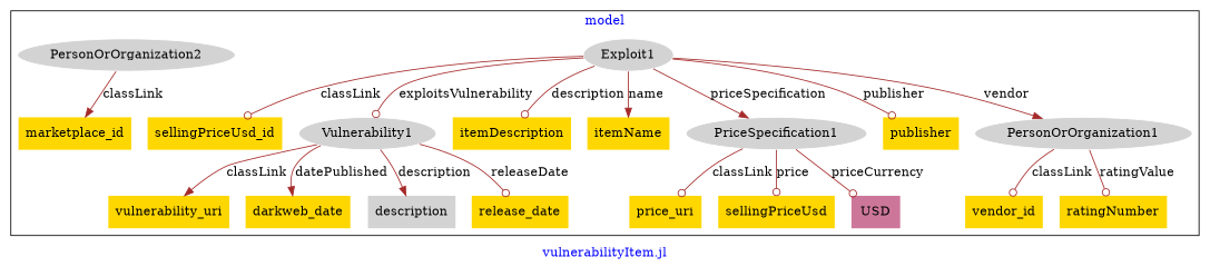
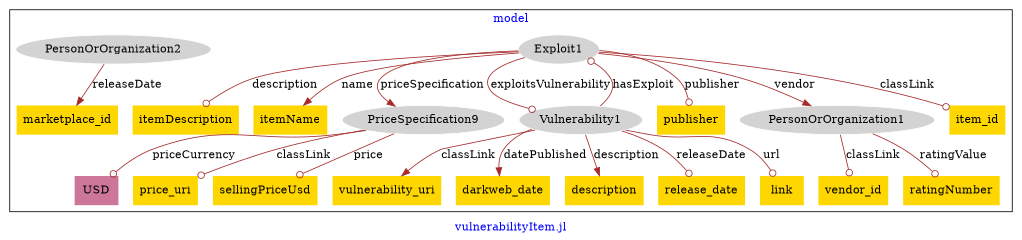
  digraph {
    fontcolor=blue
    label="vulnerabilityItem.jl"
    remincross=true
    node [fillcolor=gold style=filled shape=plaintext]
    edge [arrowhead=odot color=brown fontcolor=black]
    n1 [color=white fillcolor=lightgray label=Exploit1 shape=""]
-   n2 [label=sellingPriceUsd_id]
+   n2 [label=item_id]
    n3 [color=white fillcolor=lightgray label=Vulnerability1 shape=""]
    n4 [label=itemDescription]
    n5 [label=itemName]
-   n6 [color=white fillcolor=lightgray label=PriceSpecification1 shape=""]
+   n6 [color=white fillcolor=lightgray label=PriceSpecification9 shape=""]
    n7 [label=publisher]
    n8 [color=white fillcolor=lightgray label=PersonOrOrganization2 shape=""]
    n9 [color=white fillcolor=lightgray label=PersonOrOrganization1 shape=""]
    n10 [label=vendor_id]
    n11 [label=ratingNumber]
    n12 [label=marketplace_id]
    n13 [label=vulnerability_uri]
    n14 [label=darkweb_date]
-   n15 [fillcolor=lightgray label=description]
+   n15 [label=description]
    n16 [label=release_date]
+   n17 [label=link]
    n18 [label=price_uri]
    n19 [label=sellingPriceUsd]
    n20 [fillcolor="#CC7799" label=USD]
    subgraph cluster_1 {
      label=model
      n1
      n2
      n3
      n4
      n5
      n6
      n7
      n8
      n9
      n10
      n11
      n12
      n13
      n14
      n15
      n16
+     n17
      n18
      n19
      n20
    }
    n1 -> n2 [label=classLink]
    n1 -> n3 [label=exploitsVulnerability]
    n1 -> n4 [label=description]
    n1 -> n5 [arrowhead=normal label=name]
    n1 -> n6 [arrowhead=normal label=priceSpecification]
    n1 -> n7 [label=publisher]
    n1 -> n9 [arrowhead=normal label=vendor]
+   n3 -> n1 [label=hasExploit]
    n3 -> n13 [arrowhead=normal label=classLink]
    n3 -> n14 [arrowhead=normal label=datePublished]
    n3 -> n15 [arrowhead=normal label=description]
    n3 -> n16 [label=releaseDate]
+   n3 -> n17 [label=url]
    n6 -> n18 [label=classLink]
    n6 -> n19 [label=price]
    n6 -> n20 [label=priceCurrency]
-   n8 -> n12 [arrowhead=normal label=classLink]
+   n8 -> n12 [arrowhead=normal label=releaseDate]
    n9 -> n10 [label=classLink]
    n9 -> n11 [label=ratingValue]
  }
